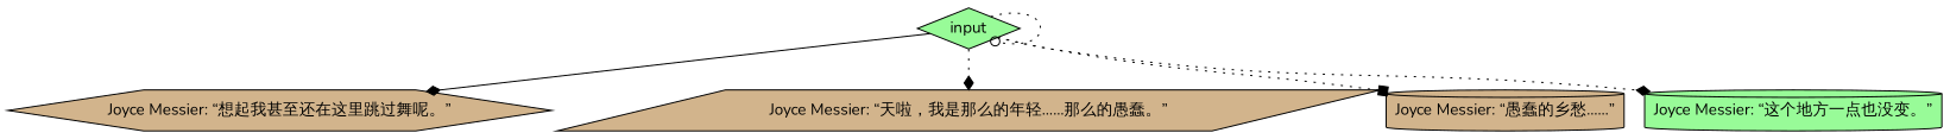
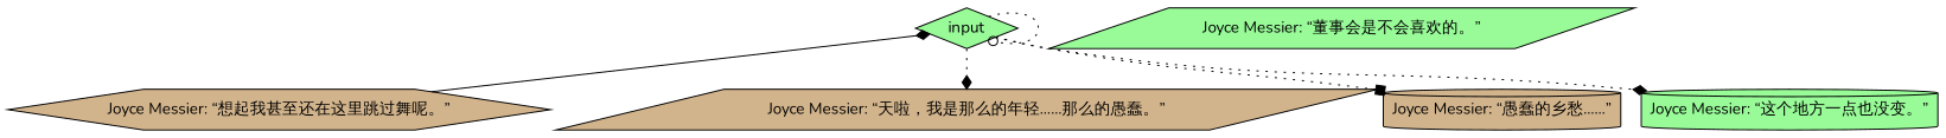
  digraph {
    fontname=Nunito
    node [fillcolor=palegreen fontname=Nunito shape=parallelogram style=filled]
    edge [arrowhead=diamond fontname=Nunito style=dotted]
    n1 [label=input shape=diamond]
    n2 [fillcolor=tan label="Joyce Messier: “想起我甚至还在这里跳过舞呢。”" shape=hexagon]
    n3 [fillcolor=tan label="Joyce Messier: “天啦，我是那么的年轻……那么的愚蠢。”"]
    n4 [fillcolor=tan label="Joyce Messier: “愚蠢的乡愁……”" shape=cylinder]
    n5 [label="Joyce Messier: “这个地方一点也没变。”" shape=cylinder]
+   n6 [label="Joyce Messier: “董事会是不会喜欢的。”"]
    n1 -> n1 [arrowhead=odot]
-   n1 -> n2 [style=solid]
+   n2 -> n1 [style=solid]
    n1 -> n3
    n1 -> n4 [arrowhead=box]
    n1 -> n5
  }
